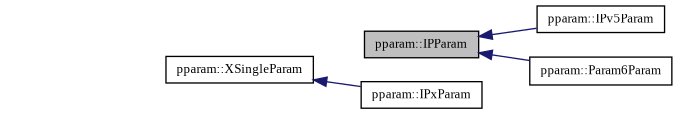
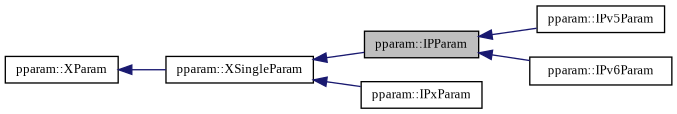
  digraph {
    fontname="Liberation Serif"
    rankdir=LR
    node [color=black fillcolor=white fontname="Liberation Serif" fontsize=10 shape=record style=filled]
    edge [color=midnightblue dir=back fontname="Liberation Serif" fontsize=10 labelfontname=Helvetica labelfontsize=10 style=solid]
    n1 [fillcolor=grey75 fontcolor=black height=0.2 label="pparam::IPParam" width=0.4]
    n2 [height=0.2 label="pparam::IPv5Param" width=0.4]
-   n3 [height=0.2 label="pparam::Param6Param" width=0.4]
+   n3 [height=0.2 label="pparam::IPv6Param" width=0.4]
    n4 [height=0.2 label="pparam::IPxParam" width=0.4]
    n5 [height=0.2 label="pparam::XSingleParam" width=0.4]
+   n6 [height=0.2 label="pparam::XParam" width=0.4]
    n1 -> n2
    n1 -> n3
+   n5 -> n1
    n5 -> n4
+   n6 -> n5
  }
